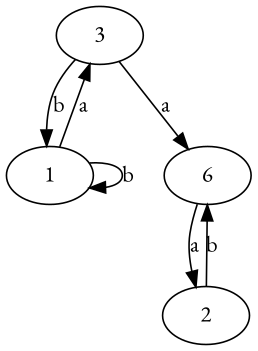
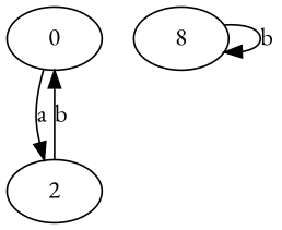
  digraph {
    d2tdocpreamble="\usetikzlibrary{automata}"
    d2tfigpreamble="\tikzstyle{every state}= [ draw=blue!50,very thick,fill=blue!20]  \tikzstyle{auto}= [fill=white]"
    fontname="EB Garamond"
    ranksep=0.5
    node [fontname="EB Garamond" style=state]
    edge [fontname="EB Garamond" lblstyle=auto topath="bend right"]
-   n1 [label=6]
+   n1 [label=0]
    n2 [label=2]
-   n3 [label=1 style="state, initial"]
-   n4 [label=3]
+   n3 [label=8 style="state, initial"]
    n1 -> n2 [label=a]
    n2 -> n1 [label=b]
    n3 -> n3 [label=b topath="loop above"]
-   n3 -> n4 [label=a]
-   n4 -> n1 [label=a]
-   n4 -> n3 [label=b]
  }
